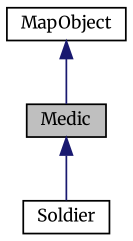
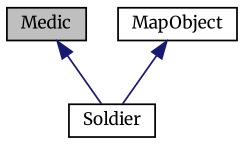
  digraph {
    fontname=Merriweather
    node [color=black fillcolor=white fontname=Merriweather fontsize=10 shape=record style=filled]
    edge [color=midnightblue dir=back fontname=Merriweather fontsize=10 labelfontname=Helvetica labelfontsize=10 style=solid]
    n1 [fillcolor=grey75 fontcolor=black height=0.2 label=Medic width=0.4]
    n2 [height=0.2 label=Soldier width=0.4]
    n3 [height=0.2 label=MapObject width=0.4]
    n1 -> n2
-   n3 -> n1
+   n3 -> n2
  }
